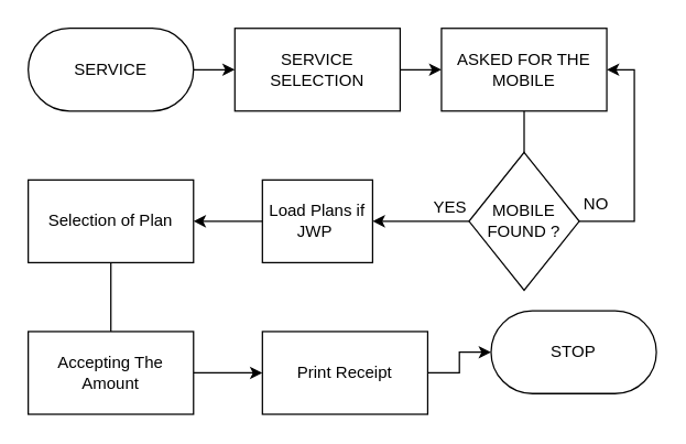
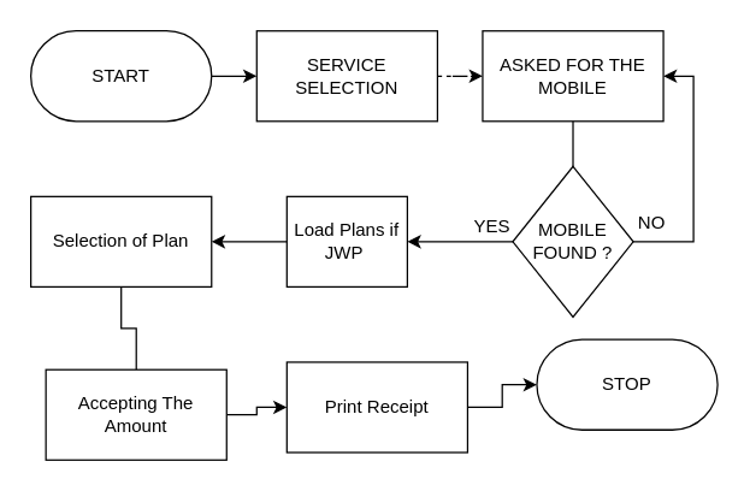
  <mxCell id="0" />
  <mxCell id="1" parent="0" />
  <mxCell id="2" style="edgeStyle=orthogonalEdgeStyle;rounded=0;orthogonalLoop=1;jettySize=auto;html=1;entryX=0;entryY=0.5;entryDx=0;entryDy=0;" edge="1" parent="1" source="3" target="5"><mxGeometry relative="1" as="geometry" /></mxCell>
- <mxCell id="3" value="SERVICE" style="rounded=1;whiteSpace=wrap;html=1;arcSize=50;" vertex="1" parent="1"><mxGeometry x="20" y="20" width="120" height="60" as="geometry" /></mxCell>
- <mxCell id="4" style="edgeStyle=orthogonalEdgeStyle;rounded=0;orthogonalLoop=1;jettySize=auto;html=1;entryX=0;entryY=0.5;entryDx=0;entryDy=0;" edge="1" parent="1" source="5" target="7"><mxGeometry relative="1" as="geometry" /></mxCell>
+ <mxCell id="3" value="START" style="rounded=1;whiteSpace=wrap;html=1;arcSize=50;" vertex="1" parent="1"><mxGeometry x="20" y="20" width="120" height="60" as="geometry" /></mxCell>
+ <mxCell id="4" style="edgeStyle=orthogonalEdgeStyle;rounded=0;orthogonalLoop=1;jettySize=auto;html=1;entryX=0;entryY=0.5;entryDx=0;entryDy=0;dashed=1;" edge="1" parent="1" source="5" target="7"><mxGeometry relative="1" as="geometry" /></mxCell>
  <mxCell id="5" value="SERVICE SELECTION" style="rounded=0;whiteSpace=wrap;html=1;" vertex="1" parent="1"><mxGeometry x="170" y="20" width="120" height="60" as="geometry" /></mxCell>
  <mxCell id="6" style="edgeStyle=orthogonalEdgeStyle;rounded=0;orthogonalLoop=1;jettySize=auto;html=1;entryX=0.5;entryY=0;entryDx=0;entryDy=0;" edge="1" parent="1" source="7" target="10"><mxGeometry relative="1" as="geometry"><Array as="points"><mxPoint x="380" y="120" /></Array></mxGeometry></mxCell>
  <mxCell id="7" value="ASKED FOR THE MOBILE" style="rounded=0;whiteSpace=wrap;html=1;" vertex="1" parent="1"><mxGeometry x="320" y="20" width="120" height="60" as="geometry" /></mxCell>
  <mxCell id="8" style="edgeStyle=orthogonalEdgeStyle;rounded=0;orthogonalLoop=1;jettySize=auto;html=1;" edge="1" parent="1" source="10"><mxGeometry relative="1" as="geometry"><mxPoint x="270" y="160" as="targetPoint" /></mxGeometry></mxCell>
  <mxCell id="9" style="edgeStyle=orthogonalEdgeStyle;rounded=0;orthogonalLoop=1;jettySize=auto;html=1;entryX=1;entryY=0.5;entryDx=0;entryDy=0;" edge="1" parent="1" source="10" target="7"><mxGeometry relative="1" as="geometry"><Array as="points"><mxPoint x="460" y="160" /><mxPoint x="460" y="50" /></Array></mxGeometry></mxCell>
  <mxCell id="10" value="MOBILE FOUND ?" style="rhombus;whiteSpace=wrap;html=1;" vertex="1" parent="1"><mxGeometry x="340" y="110" width="80" height="100" as="geometry" /></mxCell>
  <mxCell id="11" value="NO" style="text;html=1;align=center;verticalAlign=middle;resizable=0;points=[];autosize=1;strokeColor=none;fillColor=none;" vertex="1" parent="1"><mxGeometry x="412" y="133" width="40" height="30" as="geometry" /></mxCell>
  <mxCell id="12" value="YES" style="text;html=1;align=center;verticalAlign=middle;resizable=0;points=[];autosize=1;strokeColor=none;fillColor=none;" vertex="1" parent="1"><mxGeometry x="301" y="135" width="50" height="30" as="geometry" /></mxCell>
  <mxCell id="13" style="edgeStyle=orthogonalEdgeStyle;rounded=0;orthogonalLoop=1;jettySize=auto;html=1;" edge="1" parent="1" source="14" target="16"><mxGeometry relative="1" as="geometry" /></mxCell>
  <mxCell id="14" value="Load Plans if JWP&amp;nbsp;" style="rounded=0;whiteSpace=wrap;html=1;" vertex="1" parent="1"><mxGeometry x="190" y="130" width="80" height="60" as="geometry" /></mxCell>
  <mxCell id="15" style="edgeStyle=orthogonalEdgeStyle;rounded=0;orthogonalLoop=1;jettySize=auto;html=1;entryX=0.5;entryY=0;entryDx=0;entryDy=0;endArrow=none;" edge="1" parent="1" source="16" target="18"><mxGeometry relative="1" as="geometry" /></mxCell>
  <mxCell id="16" value="Selection of Plan" style="rounded=0;whiteSpace=wrap;html=1;" vertex="1" parent="1"><mxGeometry x="20" y="130" width="120" height="60" as="geometry" /></mxCell>
  <mxCell id="17" style="edgeStyle=orthogonalEdgeStyle;rounded=0;orthogonalLoop=1;jettySize=auto;html=1;entryX=0;entryY=0.5;entryDx=0;entryDy=0;" edge="1" parent="1" source="18" target="20"><mxGeometry relative="1" as="geometry" /></mxCell>
- <mxCell id="18" value="Accepting The Amount" style="rounded=0;whiteSpace=wrap;html=1;" vertex="1" parent="1"><mxGeometry x="20" y="240" width="120" height="60" as="geometry" /></mxCell>
+ <mxCell id="18" value="Accepting The Amount" style="rounded=0;whiteSpace=wrap;html=1;" vertex="1" parent="1"><mxGeometry x="30" y="245" width="120" height="60" as="geometry" /></mxCell>
  <mxCell id="19" style="edgeStyle=orthogonalEdgeStyle;rounded=0;orthogonalLoop=1;jettySize=auto;html=1;entryX=0;entryY=0.5;entryDx=0;entryDy=0;" edge="1" parent="1" source="20" target="21"><mxGeometry relative="1" as="geometry" /></mxCell>
  <mxCell id="20" value="Print Receipt" style="rounded=0;whiteSpace=wrap;html=1;" vertex="1" parent="1"><mxGeometry x="190" y="240" width="120" height="60" as="geometry" /></mxCell>
  <mxCell id="21" value="STOP" style="rounded=1;whiteSpace=wrap;html=1;arcSize=50;" vertex="1" parent="1"><mxGeometry x="356" y="225" width="120" height="60" as="geometry" /></mxCell>
